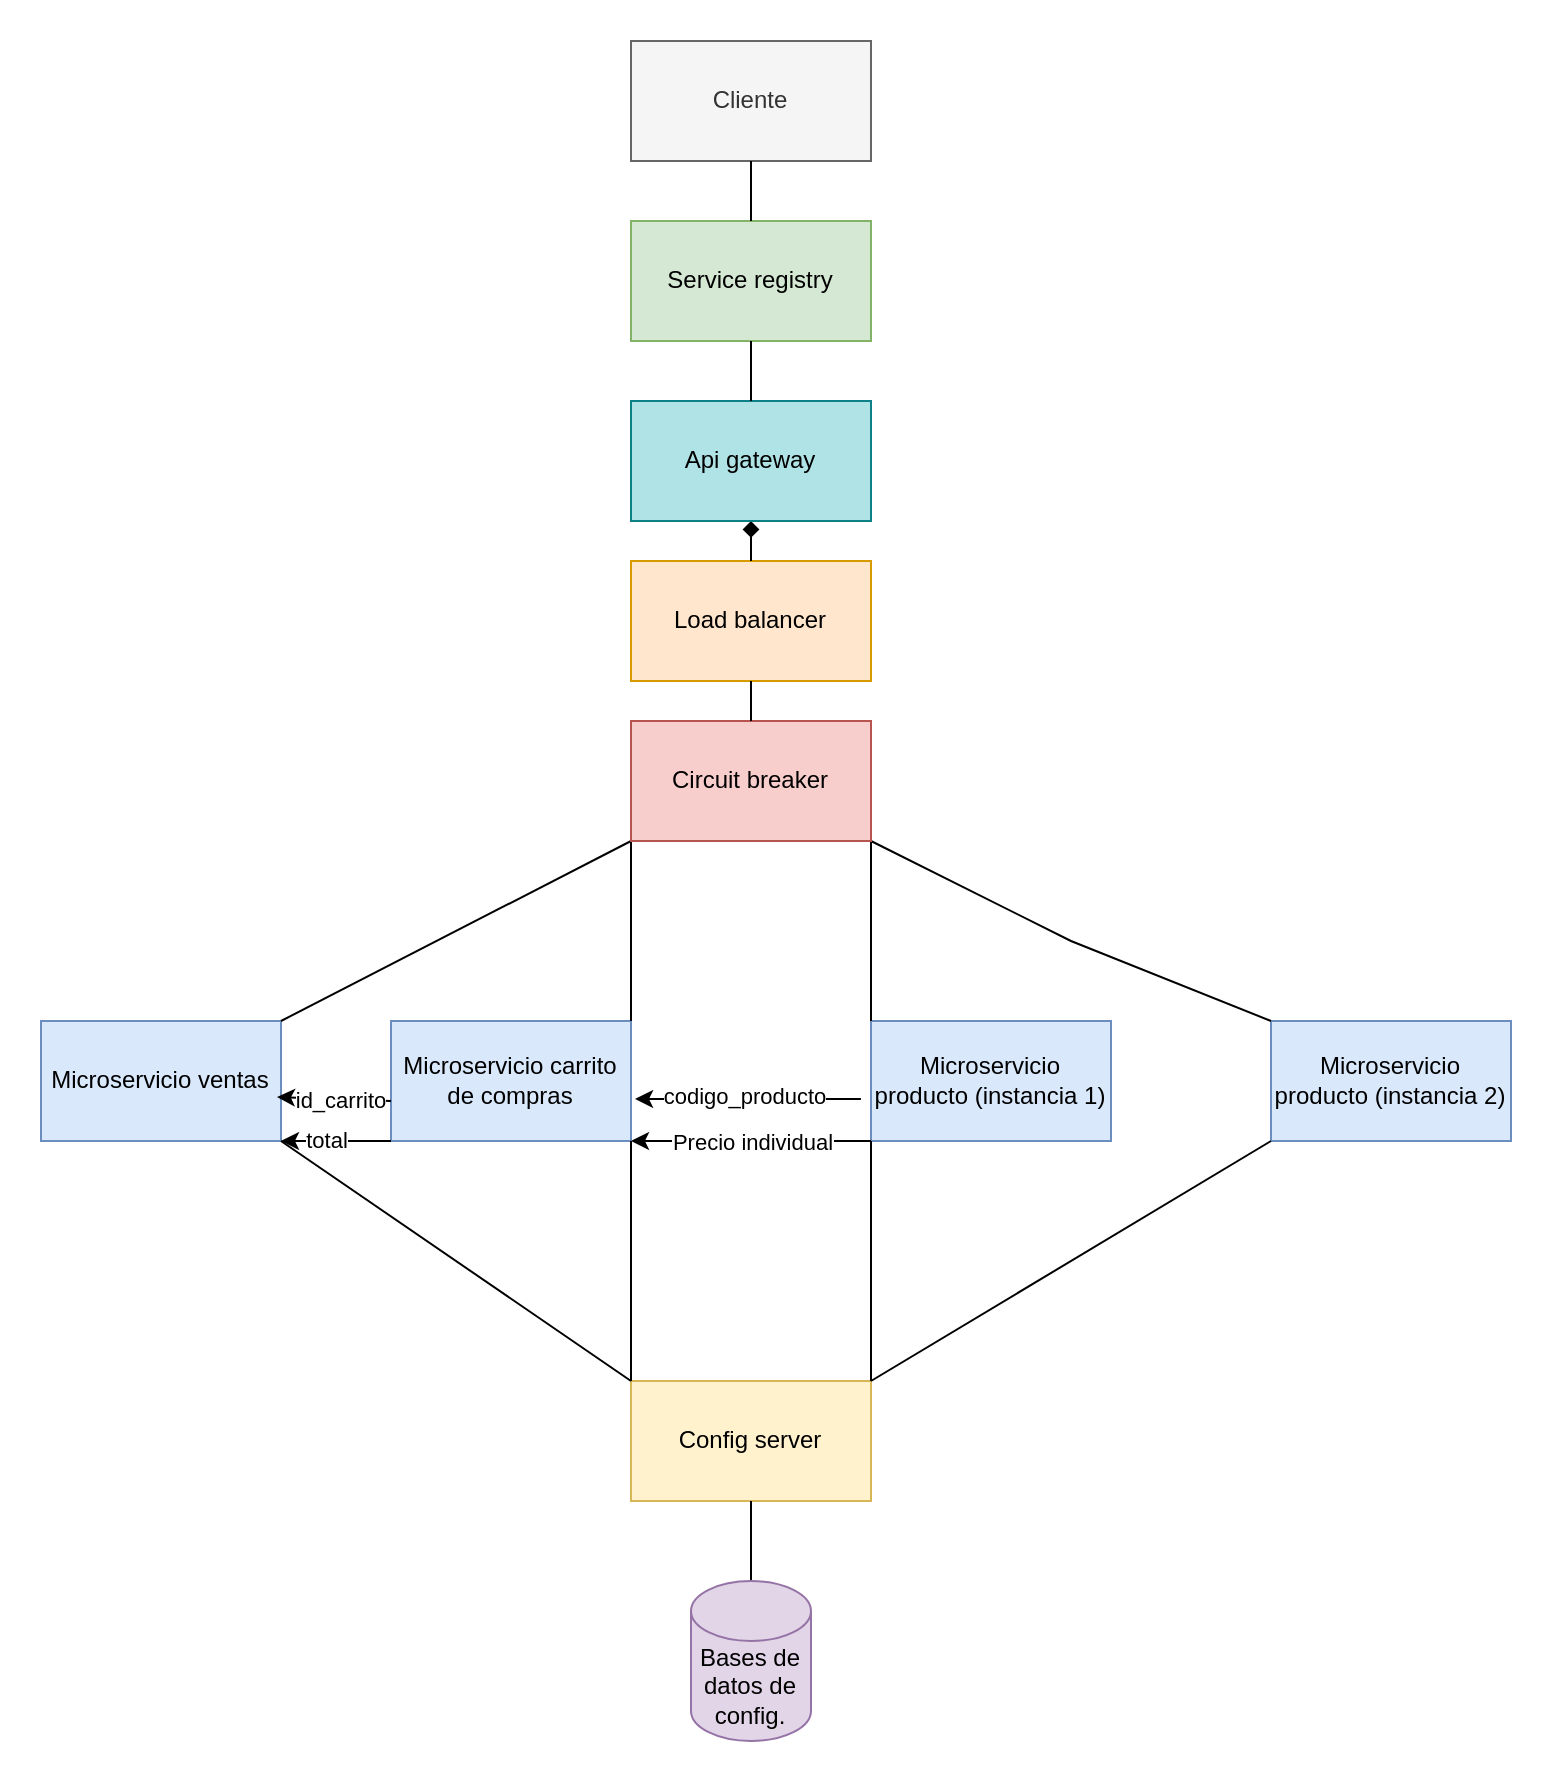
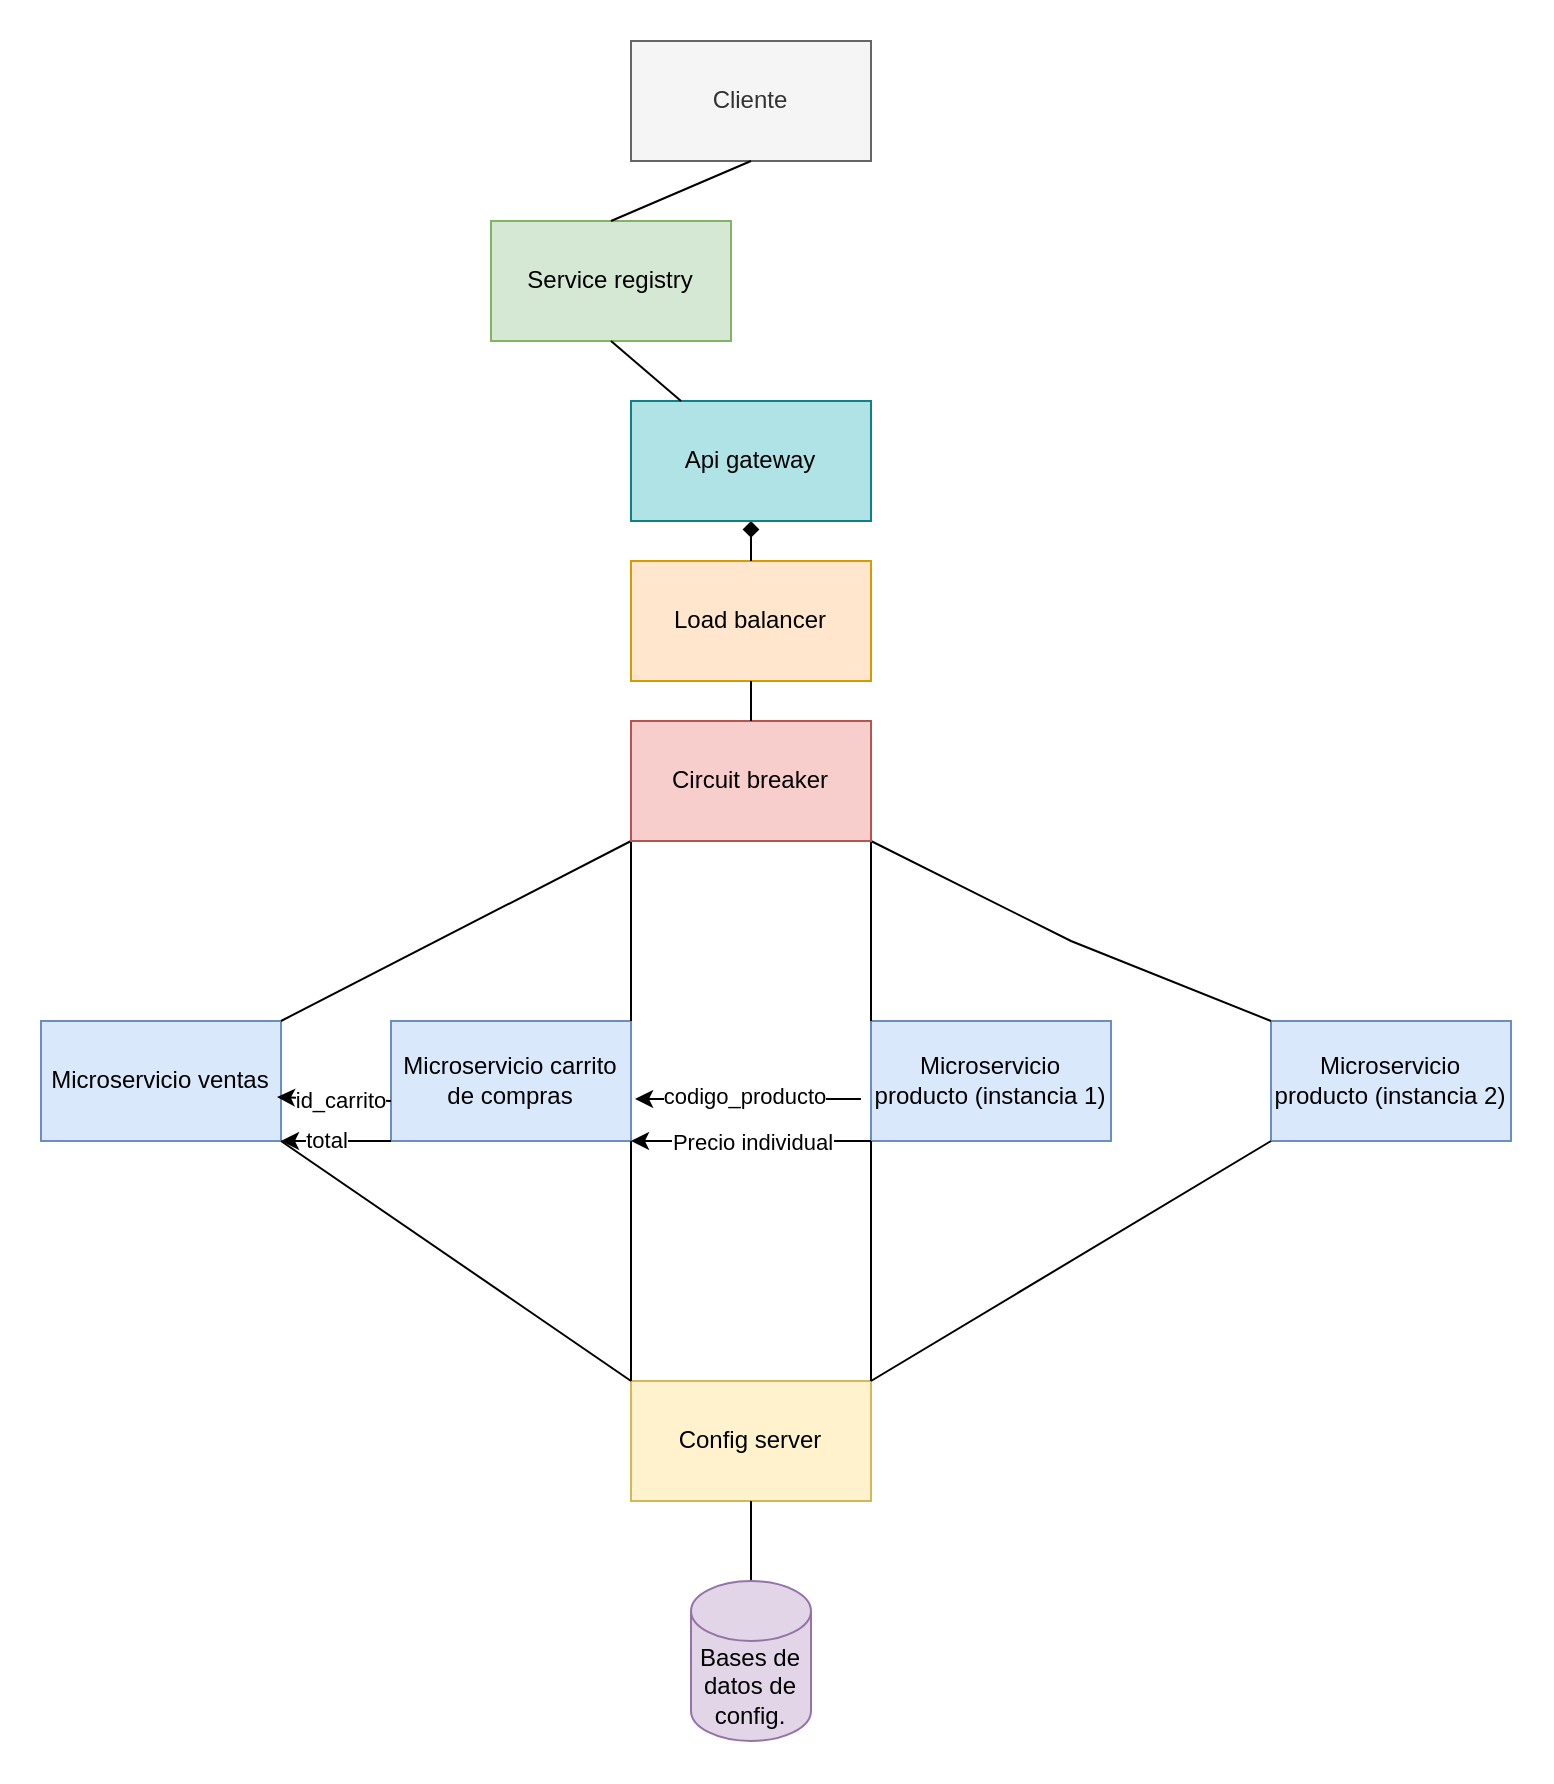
  <mxCell id="0" />
  <mxCell id="1" parent="0" />
  <mxCell id="2" value="Cliente" style="rounded=0;whiteSpace=wrap;html=1;fillColor=#f5f5f5;fontColor=#333333;strokeColor=#666666;" parent="1" vertex="1"><mxGeometry x="315" y="20" width="120" height="60" as="geometry" /></mxCell>
- <mxCell id="3" value="Service registry" style="rounded=0;whiteSpace=wrap;html=1;fillColor=#d5e8d4;strokeColor=#82b366;" parent="1" vertex="1"><mxGeometry x="315" y="110" width="120" height="60" as="geometry" /></mxCell>
+ <mxCell id="3" value="Service registry" style="rounded=0;whiteSpace=wrap;html=1;fillColor=#d5e8d4;strokeColor=#82b366;" parent="1" vertex="1"><mxGeometry x="245" y="110" width="120" height="60" as="geometry" /></mxCell>
  <mxCell id="4" value="" style="endArrow=none;html=1;rounded=0;entryX=0.5;entryY=0;entryDx=0;entryDy=0;exitX=0.5;exitY=1;exitDx=0;exitDy=0;" parent="1" source="2" target="3" edge="1"><mxGeometry width="50" height="50" relative="1" as="geometry"><mxPoint x="385" y="350" as="sourcePoint" /><mxPoint x="435" y="300" as="targetPoint" /></mxGeometry></mxCell>
  <mxCell id="5" value="Load balancer" style="rounded=0;whiteSpace=wrap;html=1;fillColor=#ffe6cc;strokeColor=#d79b00;" parent="1" vertex="1"><mxGeometry x="315" y="280" width="120" height="60" as="geometry" /></mxCell>
  <mxCell id="6" value="" style="endArrow=diamond;html=1;rounded=0;exitX=0.5;exitY=0;exitDx=0;exitDy=0;entryX=0.5;entryY=1;entryDx=0;entryDy=0;" parent="1" source="5" target="32" edge="1"><mxGeometry width="50" height="50" relative="1" as="geometry"><mxPoint x="385" y="350" as="sourcePoint" /><mxPoint x="375" y="250" as="targetPoint" /></mxGeometry></mxCell>
  <mxCell id="7" value="Microservicio ventas" style="rounded=0;whiteSpace=wrap;html=1;fillColor=#dae8fc;strokeColor=#6c8ebf;" parent="1" vertex="1"><mxGeometry x="20" y="510" width="120" height="60" as="geometry" /></mxCell>
  <mxCell id="8" value="Microservicio carrito de compras" style="rounded=0;whiteSpace=wrap;html=1;fillColor=#dae8fc;strokeColor=#6c8ebf;" parent="1" vertex="1"><mxGeometry x="195" y="510" width="120" height="60" as="geometry" /></mxCell>
  <mxCell id="9" value="Microservicio producto (instancia 1)" style="rounded=0;whiteSpace=wrap;html=1;fillColor=#dae8fc;strokeColor=#6c8ebf;" parent="1" vertex="1"><mxGeometry x="435" y="510" width="120" height="60" as="geometry" /></mxCell>
  <mxCell id="10" value="Microservicio producto (instancia 2)" style="rounded=0;whiteSpace=wrap;html=1;fillColor=#dae8fc;strokeColor=#6c8ebf;" parent="1" vertex="1"><mxGeometry x="635" y="510" width="120" height="60" as="geometry" /></mxCell>
  <mxCell id="11" value="" style="endArrow=none;html=1;rounded=0;exitX=1;exitY=0;exitDx=0;exitDy=0;entryX=0;entryY=1;entryDx=0;entryDy=0;" parent="1" source="8" target="15" edge="1"><mxGeometry width="50" height="50" relative="1" as="geometry"><mxPoint x="385" y="350" as="sourcePoint" /><mxPoint x="305" y="360" as="targetPoint" /></mxGeometry></mxCell>
  <mxCell id="12" value="" style="endArrow=none;html=1;rounded=0;exitX=1;exitY=0;exitDx=0;exitDy=0;entryX=0;entryY=1;entryDx=0;entryDy=0;" parent="1" source="7" target="15" edge="1"><mxGeometry width="50" height="50" relative="1" as="geometry"><mxPoint x="385" y="350" as="sourcePoint" /><mxPoint x="265" y="330" as="targetPoint" /></mxGeometry></mxCell>
  <mxCell id="13" value="" style="endArrow=none;html=1;rounded=0;exitX=0;exitY=0;exitDx=0;exitDy=0;entryX=1;entryY=1;entryDx=0;entryDy=0;" parent="1" source="9" target="15" edge="1"><mxGeometry width="50" height="50" relative="1" as="geometry"><mxPoint x="385" y="350" as="sourcePoint" /><mxPoint x="445" y="350" as="targetPoint" /></mxGeometry></mxCell>
  <mxCell id="14" value="" style="endArrow=none;html=1;rounded=0;exitX=0;exitY=0;exitDx=0;exitDy=0;entryX=1;entryY=1;entryDx=0;entryDy=0;" parent="1" source="10" target="15" edge="1"><mxGeometry width="50" height="50" relative="1" as="geometry"><mxPoint x="385" y="350" as="sourcePoint" /><mxPoint x="505" y="360" as="targetPoint" /><Array as="points"><mxPoint x="535" y="470" /></Array></mxGeometry></mxCell>
  <mxCell id="15" value="Circuit breaker" style="rounded=0;whiteSpace=wrap;html=1;fillColor=#f8cecc;strokeColor=#b85450;" parent="1" vertex="1"><mxGeometry x="315" y="360" width="120" height="60" as="geometry" /></mxCell>
  <mxCell id="16" value="" style="endArrow=none;html=1;rounded=0;entryX=0.5;entryY=1;entryDx=0;entryDy=0;exitX=0.5;exitY=0;exitDx=0;exitDy=0;" parent="1" source="15" target="5" edge="1"><mxGeometry width="50" height="50" relative="1" as="geometry"><mxPoint x="385" y="350" as="sourcePoint" /><mxPoint x="435" y="300" as="targetPoint" /></mxGeometry></mxCell>
  <mxCell id="17" value="Config server" style="rounded=0;whiteSpace=wrap;html=1;fillColor=#fff2cc;strokeColor=#d6b656;" parent="1" vertex="1"><mxGeometry x="315" y="690" width="120" height="60" as="geometry" /></mxCell>
  <mxCell id="18" value="" style="endArrow=none;html=1;rounded=0;exitX=0;exitY=0;exitDx=0;exitDy=0;entryX=1;entryY=1;entryDx=0;entryDy=0;" parent="1" source="17" target="7" edge="1"><mxGeometry width="50" height="50" relative="1" as="geometry"><mxPoint x="385" y="450" as="sourcePoint" /><mxPoint x="435" y="400" as="targetPoint" /></mxGeometry></mxCell>
  <mxCell id="19" value="" style="endArrow=none;html=1;rounded=0;exitX=0;exitY=0;exitDx=0;exitDy=0;entryX=1;entryY=1;entryDx=0;entryDy=0;" parent="1" source="17" target="8" edge="1"><mxGeometry width="50" height="50" relative="1" as="geometry"><mxPoint x="385" y="450" as="sourcePoint" /><mxPoint x="435" y="400" as="targetPoint" /></mxGeometry></mxCell>
  <mxCell id="20" value="" style="endArrow=none;html=1;rounded=0;exitX=1;exitY=0;exitDx=0;exitDy=0;entryX=0;entryY=1;entryDx=0;entryDy=0;" parent="1" source="17" target="9" edge="1"><mxGeometry width="50" height="50" relative="1" as="geometry"><mxPoint x="385" y="650" as="sourcePoint" /><mxPoint x="435" y="600" as="targetPoint" /></mxGeometry></mxCell>
  <mxCell id="21" value="" style="endArrow=none;html=1;rounded=0;exitX=1;exitY=0;exitDx=0;exitDy=0;entryX=0;entryY=1;entryDx=0;entryDy=0;" parent="1" source="17" target="10" edge="1"><mxGeometry width="50" height="50" relative="1" as="geometry"><mxPoint x="385" y="650" as="sourcePoint" /><mxPoint x="435" y="600" as="targetPoint" /></mxGeometry></mxCell>
  <mxCell id="22" value="" style="endArrow=none;html=1;rounded=0;exitX=0.5;exitY=1;exitDx=0;exitDy=0;entryX=0.5;entryY=0;entryDx=0;entryDy=0;entryPerimeter=0;" parent="1" source="17" target="23" edge="1"><mxGeometry width="50" height="50" relative="1" as="geometry"><mxPoint x="385" y="750" as="sourcePoint" /><mxPoint x="375" y="1060" as="targetPoint" /></mxGeometry></mxCell>
  <mxCell id="23" value="Bases de datos de config." style="shape=cylinder3;whiteSpace=wrap;html=1;boundedLbl=1;backgroundOutline=1;size=15;fillColor=#e1d5e7;strokeColor=#9673a6;" parent="1" vertex="1"><mxGeometry x="345" y="790" width="60" height="80" as="geometry" /></mxCell>
  <mxCell id="24" value="" style="endArrow=classic;html=1;rounded=0;entryX=1.017;entryY=0.65;entryDx=0;entryDy=0;exitX=-0.042;exitY=0.65;exitDx=0;exitDy=0;exitPerimeter=0;entryPerimeter=0;" parent="1" source="9" target="8" edge="1"><mxGeometry width="50" height="50" relative="1" as="geometry"><mxPoint x="385" y="650" as="sourcePoint" /><mxPoint x="435" y="600" as="targetPoint" /></mxGeometry></mxCell>
  <mxCell id="25" value="codigo_producto" style="edgeLabel;html=1;align=center;verticalAlign=middle;resizable=0;points=[];" parent="24" vertex="1" connectable="0"><mxGeometry x="0.027" y="-2" relative="1" as="geometry"><mxPoint as="offset" /></mxGeometry></mxCell>
  <mxCell id="26" value="" style="endArrow=classic;html=1;rounded=0;entryX=1;entryY=1;entryDx=0;entryDy=0;exitX=0;exitY=1;exitDx=0;exitDy=0;" parent="1" source="9" target="8" edge="1"><mxGeometry width="50" height="50" relative="1" as="geometry"><mxPoint x="385" y="650" as="sourcePoint" /><mxPoint x="435" y="600" as="targetPoint" /></mxGeometry></mxCell>
  <mxCell id="27" value="Precio individual&lt;br&gt;" style="edgeLabel;html=1;align=center;verticalAlign=middle;resizable=0;points=[];" parent="26" vertex="1" connectable="0"><mxGeometry x="0.517" y="-1" relative="1" as="geometry"><mxPoint x="31" y="1" as="offset" /></mxGeometry></mxCell>
  <mxCell id="28" value="" style="endArrow=classic;html=1;rounded=0;entryX=0.983;entryY=0.633;entryDx=0;entryDy=0;entryPerimeter=0;exitX=0;exitY=0.667;exitDx=0;exitDy=0;exitPerimeter=0;" parent="1" source="8" target="7" edge="1"><mxGeometry width="50" height="50" relative="1" as="geometry"><mxPoint x="385" y="450" as="sourcePoint" /><mxPoint x="435" y="400" as="targetPoint" /></mxGeometry></mxCell>
  <mxCell id="29" value="id_carrito&lt;br&gt;" style="edgeLabel;html=1;align=center;verticalAlign=middle;resizable=0;points=[];" parent="28" vertex="1" connectable="0"><mxGeometry x="0.191" y="5" relative="1" as="geometry"><mxPoint x="9" y="-4" as="offset" /></mxGeometry></mxCell>
  <mxCell id="30" value="" style="endArrow=classic;html=1;rounded=0;entryX=1;entryY=1;entryDx=0;entryDy=0;exitX=0;exitY=1;exitDx=0;exitDy=0;" parent="1" source="8" target="7" edge="1"><mxGeometry width="50" height="50" relative="1" as="geometry"><mxPoint x="385" y="650" as="sourcePoint" /><mxPoint x="435" y="600" as="targetPoint" /></mxGeometry></mxCell>
  <mxCell id="31" value="total" style="edgeLabel;html=1;align=center;verticalAlign=middle;resizable=0;points=[];" parent="30" vertex="1" connectable="0"><mxGeometry x="0.2" y="-1" relative="1" as="geometry"><mxPoint as="offset" /></mxGeometry></mxCell>
  <mxCell id="32" value="Api gateway" style="rounded=0;whiteSpace=wrap;html=1;fillColor=#b0e3e6;strokeColor=#0e8088;" parent="1" vertex="1"><mxGeometry x="315" y="200" width="120" height="60" as="geometry" /></mxCell>
  <mxCell id="33" value="" style="endArrow=none;html=1;rounded=0;entryX=0.5;entryY=1;entryDx=0;entryDy=0;" parent="1" source="32" target="3" edge="1"><mxGeometry width="50" height="50" relative="1" as="geometry"><mxPoint x="375" y="179.289" as="sourcePoint" /><mxPoint x="375" y="129.289" as="targetPoint" /></mxGeometry></mxCell>
